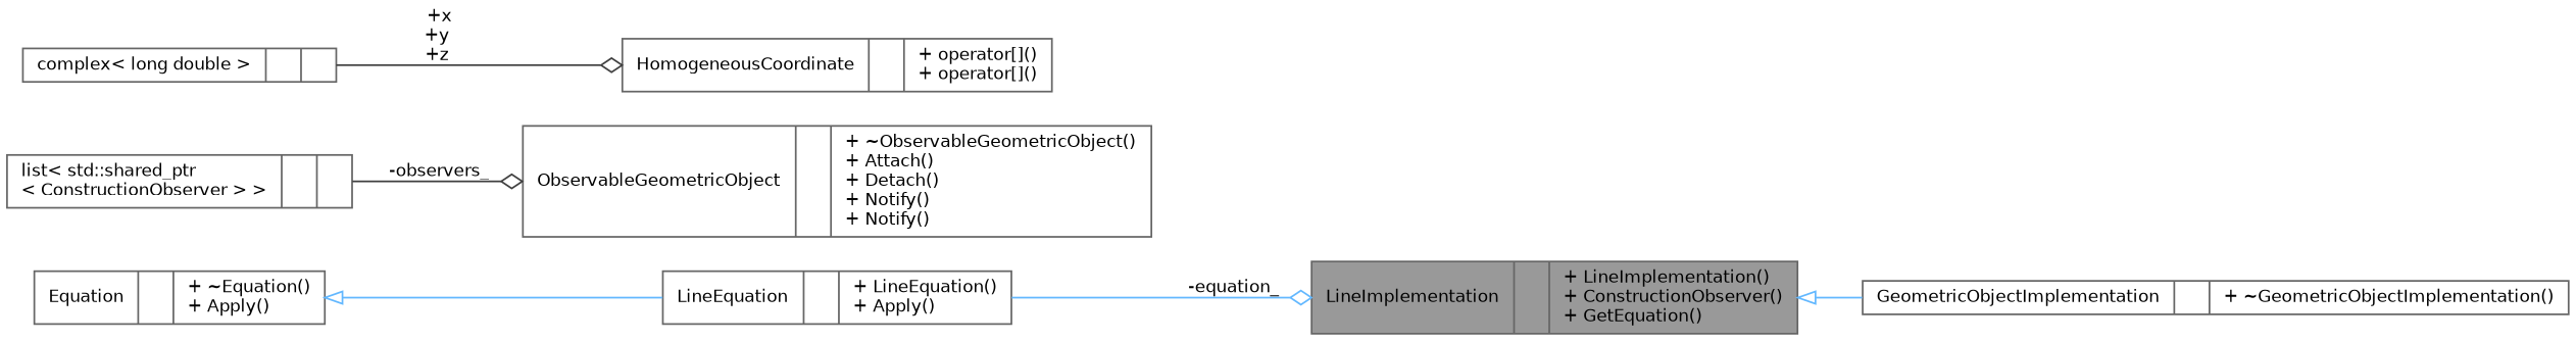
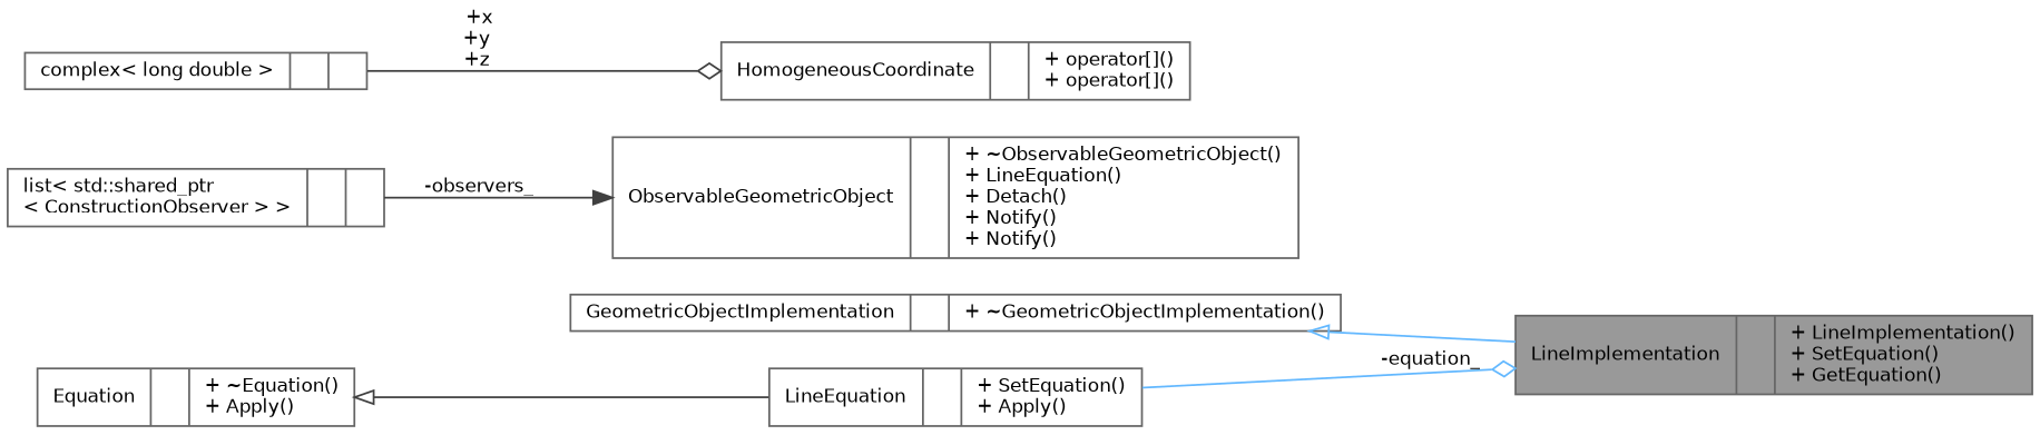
  digraph {
    rankdir=LR
    node [color=gray40 fillcolor=white fontname=Helvetica fontsize=10 shape=record style=filled]
    edge [color=steelblue1 fontname=Helvetica fontsize=10 labelfontname=Helvetica labelfontsize=10 style=solid arrowhead=odiamond]
-   n1 [fillcolor=grey60 fontcolor=black height=0.2 label="{LineImplementation\n||+ LineImplementation()\l+ ConstructionObserver()\l+ GetEquation()\l}" width=0.4]
+   n1 [fillcolor=grey60 fontcolor=black height=0.2 label="{LineImplementation\n||+ LineImplementation()\l+ SetEquation()\l+ GetEquation()\l}" width=0.4]
    n2 [height=0.2 label="{GeometricObjectImplementation\n||+ ~GeometricObjectImplementation()\l}" width=0.4]
-   n3 [height=0.2 label="{ObservableGeometricObject\n||+ ~ObservableGeometricObject()\l+ Attach()\l+ Detach()\l+ Notify()\l+ Notify()\l}" width=0.4]
+   n3 [height=0.2 label="{ObservableGeometricObject\n||+ ~ObservableGeometricObject()\l+ LineEquation()\l+ Detach()\l+ Notify()\l+ Notify()\l}" width=0.4]
    n4 [height=0.2 label="{list\< std::shared_ptr\l\< ConstructionObserver \> \>\n||}" width=0.4]
-   n5 [height=0.2 label="{LineEquation\n||+ LineEquation()\l+ Apply()\l}" width=0.4]
+   n5 [height=0.2 label="{LineEquation\n||+ SetEquation()\l+ Apply()\l}" width=0.4]
    n6 [height=0.2 label="{Equation\n||+ ~Equation()\l+ Apply()\l}" width=0.4]
    n7 [height=0.2 label="{HomogeneousCoordinate\n||+ operator[]()\l+ operator[]()\l}" width=0.4]
    n8 [height=0.2 label="{complex\< long double \>\n||}" width=0.4]
-   n1 -> n2 [arrowtail=onormal dir=back arrowhead=""]
-   n4 -> n3 [color=grey25 label=" -observers_"]
+   n2 -> n1 [arrowtail=onormal dir=back arrowhead=""]
+   n4 -> n3 [arrowhead=normal color=grey25 label=" -observers_"]
    n5 -> n1 [label=" -equation_"]
-   n6 -> n5 [arrowtail=onormal dir=back arrowhead=""]
+   n6 -> n5 [arrowtail=onormal color=grey25 dir=back arrowhead=""]
    n8 -> n7 [color=grey25 label=" +x\n+y\n+z"]
  }
